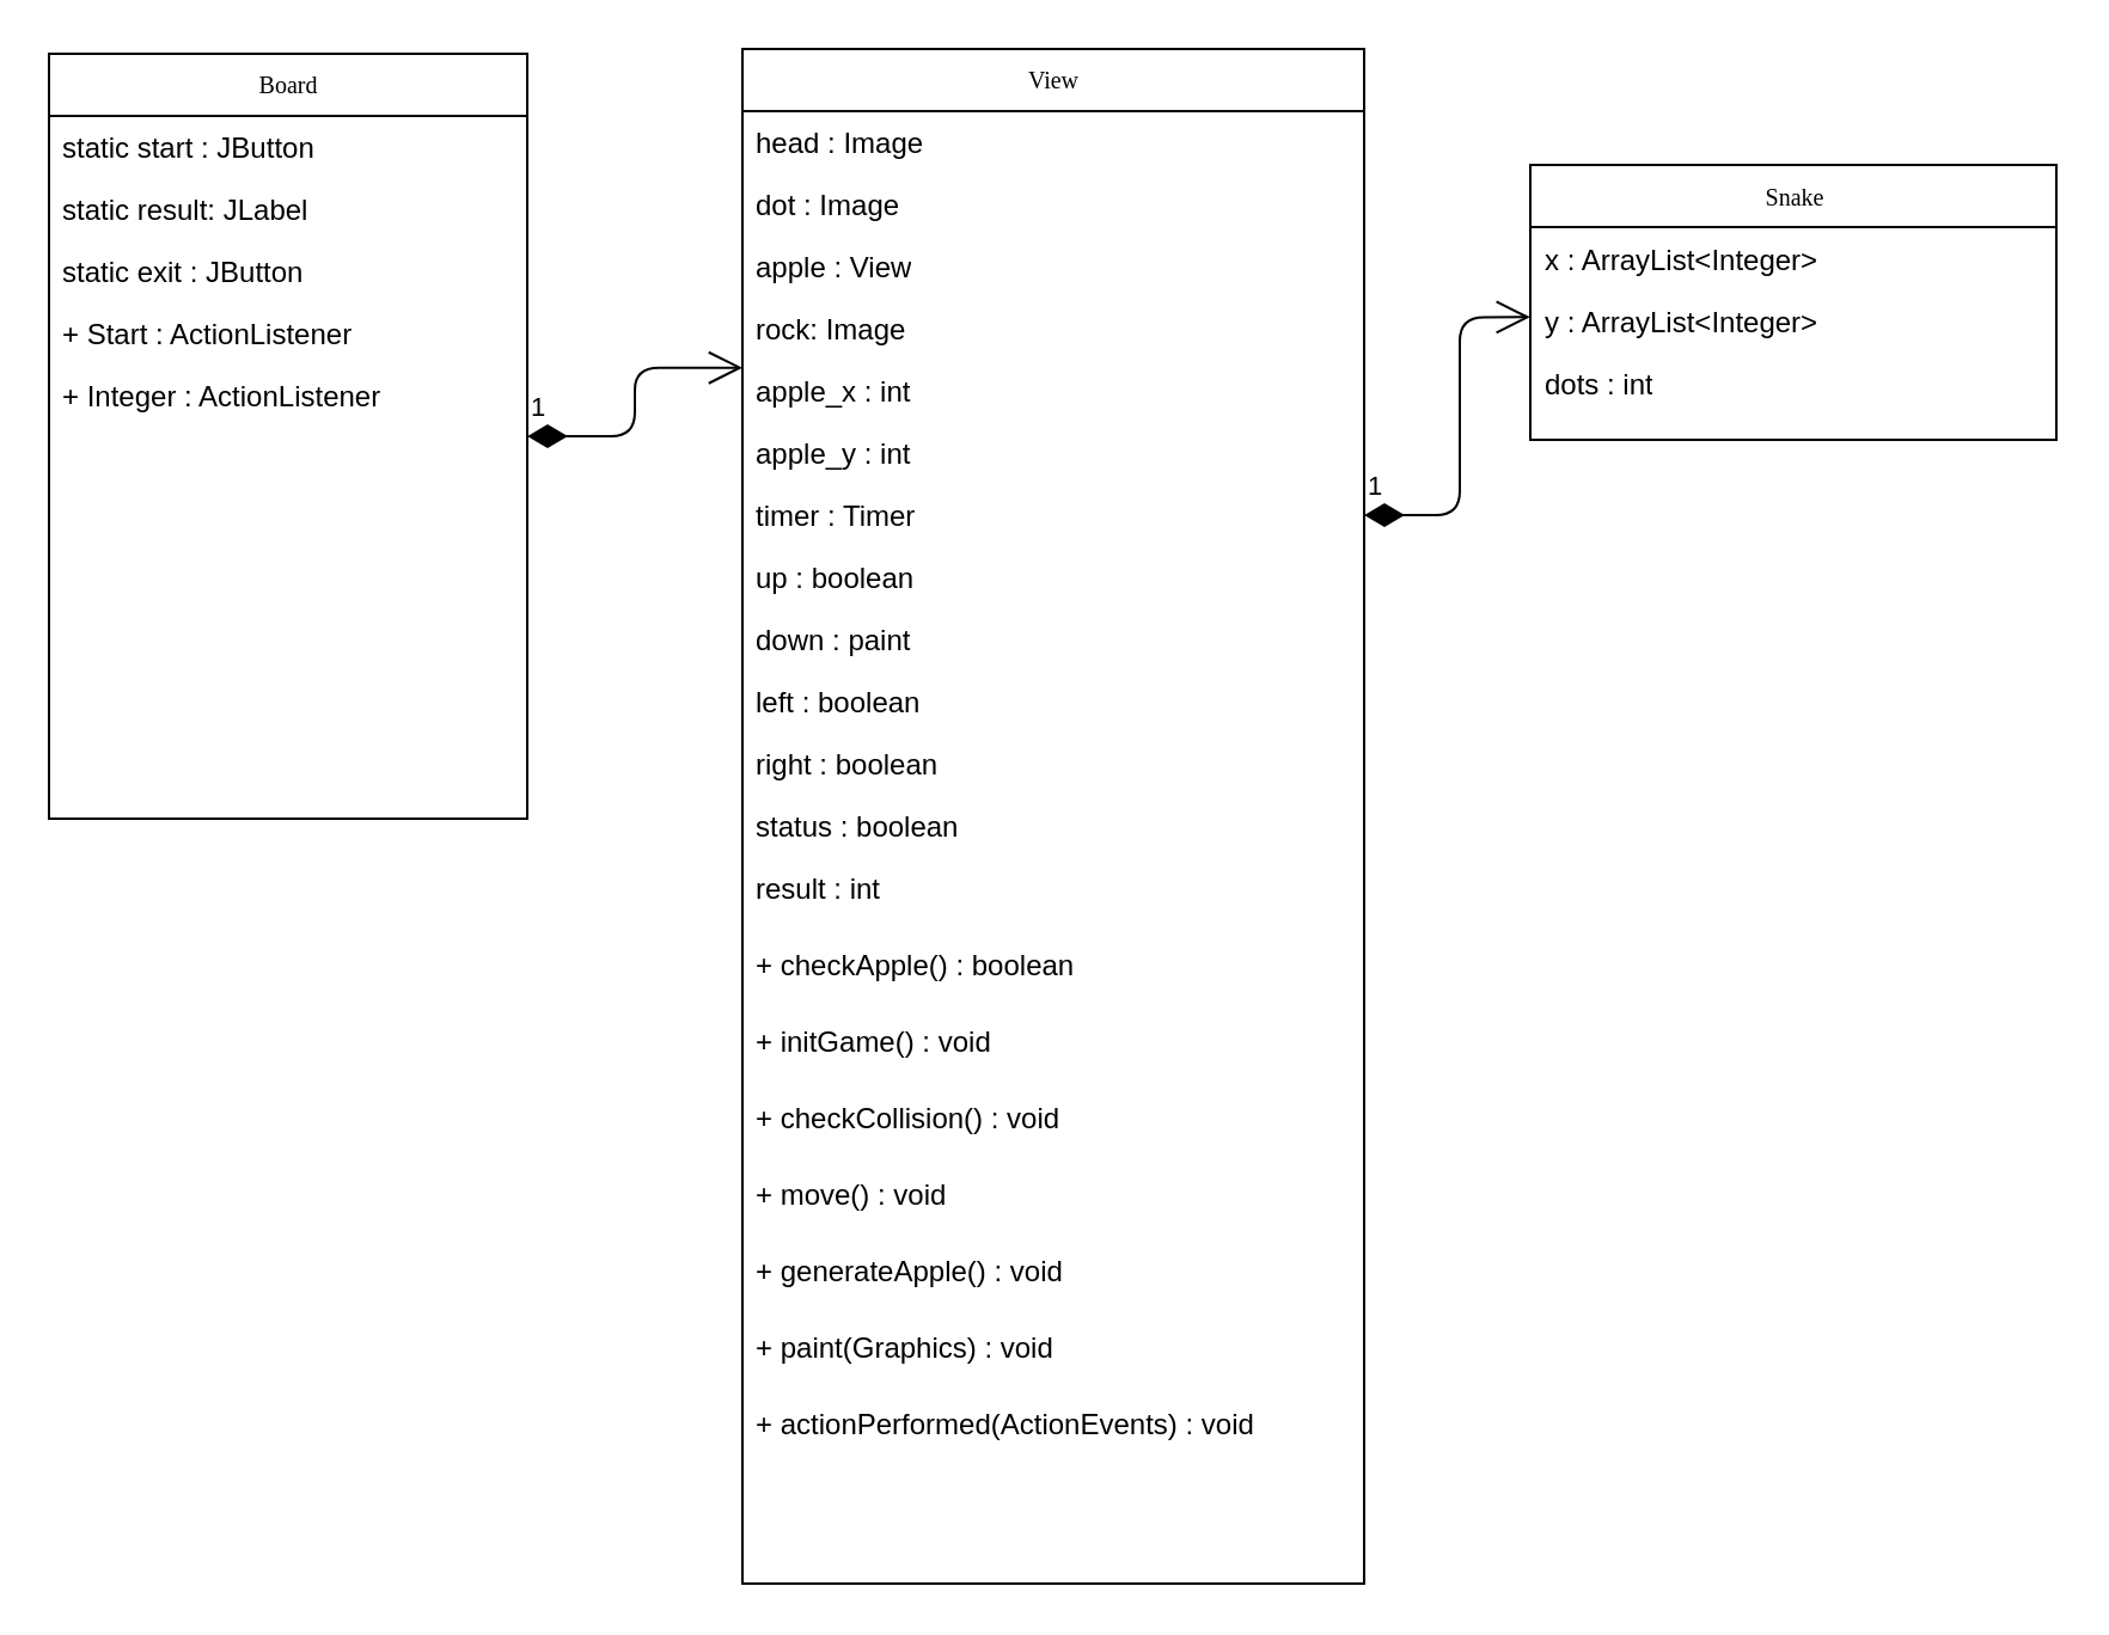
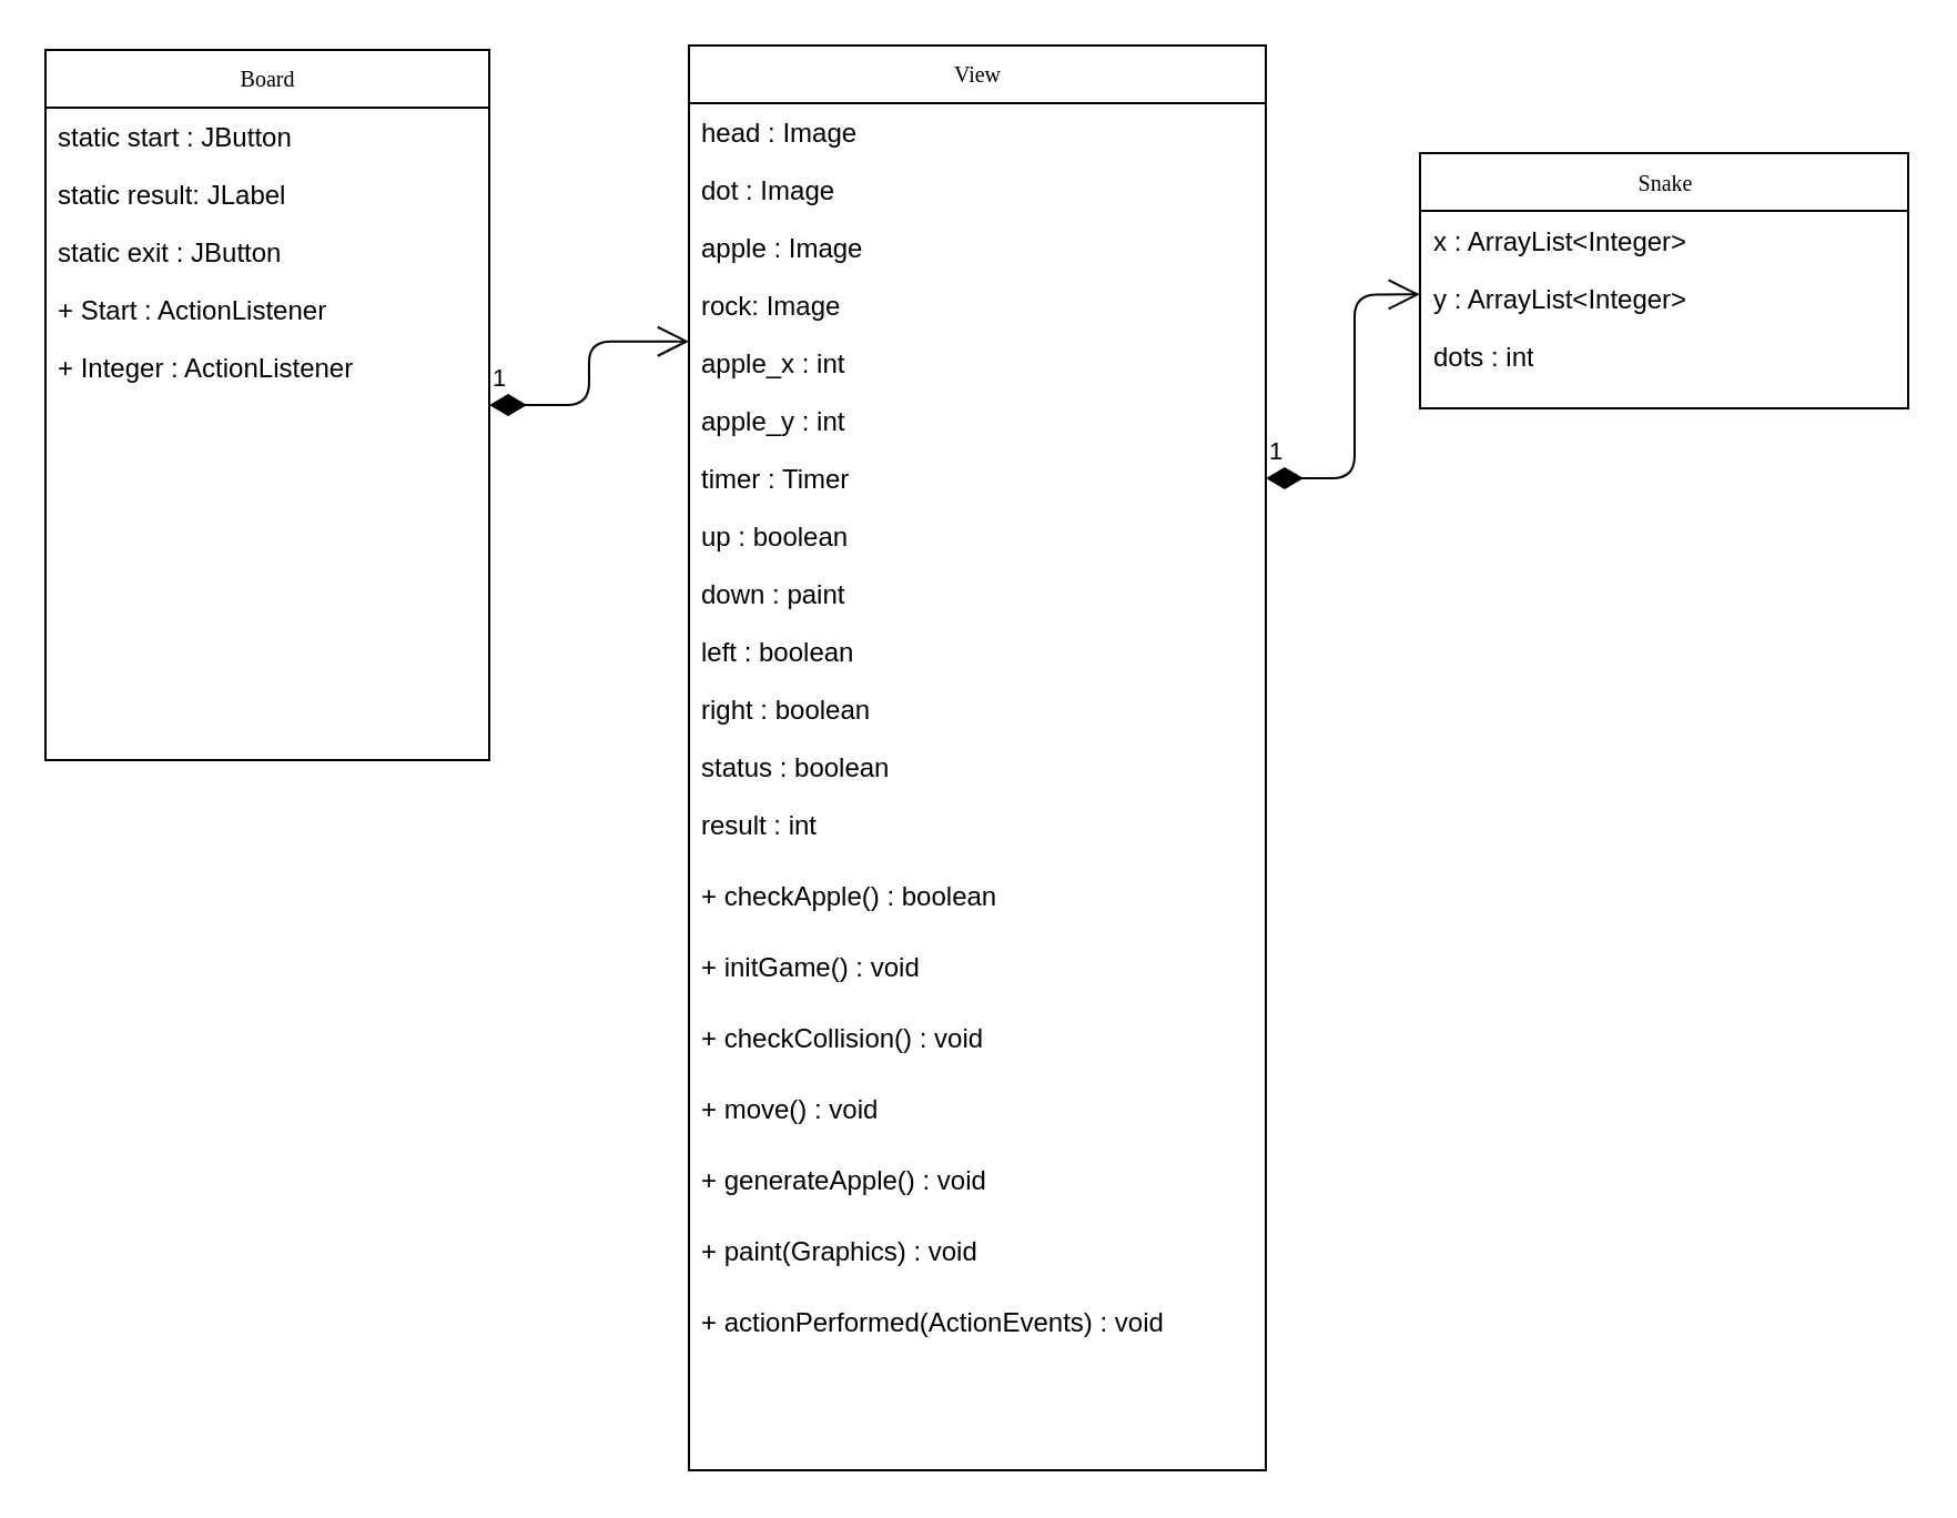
  <mxCell id="0" />
  <mxCell id="1" parent="0" />
  <mxCell id="2" value="Board" style="swimlane;html=1;fontStyle=0;childLayout=stackLayout;horizontal=1;startSize=26;fillColor=none;horizontalStack=0;resizeParent=1;resizeLast=0;collapsible=1;marginBottom=0;swimlaneFillColor=#ffffff;rounded=0;shadow=0;comic=0;labelBackgroundColor=none;strokeColor=#000000;strokeWidth=1;fontFamily=Verdana;fontSize=10;fontColor=#000000;align=center;" parent="1" vertex="1"><mxGeometry x="20" y="22" width="200" height="320" as="geometry" /></mxCell>
  <mxCell id="3" value="static start : JButton" style="text;html=1;strokeColor=none;fillColor=none;align=left;verticalAlign=top;spacingLeft=4;spacingRight=4;whiteSpace=wrap;overflow=hidden;rotatable=0;points=[[0,0.5],[1,0.5]];portConstraint=eastwest;" parent="2" vertex="1"><mxGeometry y="26" width="200" height="26" as="geometry" /></mxCell>
  <mxCell id="4" value="static result: JLabel" style="text;html=1;strokeColor=none;fillColor=none;align=left;verticalAlign=top;spacingLeft=4;spacingRight=4;whiteSpace=wrap;overflow=hidden;rotatable=0;points=[[0,0.5],[1,0.5]];portConstraint=eastwest;" vertex="1" parent="2"><mxGeometry y="52" width="200" height="26" as="geometry" /></mxCell>
  <mxCell id="5" value="static exit : JButton" style="text;html=1;strokeColor=none;fillColor=none;align=left;verticalAlign=top;spacingLeft=4;spacingRight=4;whiteSpace=wrap;overflow=hidden;rotatable=0;points=[[0,0.5],[1,0.5]];portConstraint=eastwest;" vertex="1" parent="2"><mxGeometry y="78" width="200" height="26" as="geometry" /></mxCell>
  <mxCell id="6" value="+ Start : ActionListener" style="text;html=1;strokeColor=none;fillColor=none;align=left;verticalAlign=top;spacingLeft=4;spacingRight=4;whiteSpace=wrap;overflow=hidden;rotatable=0;points=[[0,0.5],[1,0.5]];portConstraint=eastwest;" vertex="1" parent="2"><mxGeometry y="104" width="200" height="26" as="geometry" /></mxCell>
  <mxCell id="7" value="+ Integer : ActionListener" style="text;html=1;strokeColor=none;fillColor=none;align=left;verticalAlign=top;spacingLeft=4;spacingRight=4;whiteSpace=wrap;overflow=hidden;rotatable=0;points=[[0,0.5],[1,0.5]];portConstraint=eastwest;" vertex="1" parent="2"><mxGeometry y="130" width="200" height="26" as="geometry" /></mxCell>
  <mxCell id="8" value="View" style="swimlane;html=1;fontStyle=0;childLayout=stackLayout;horizontal=1;startSize=26;fillColor=none;horizontalStack=0;resizeParent=1;resizeLast=0;collapsible=1;marginBottom=0;swimlaneFillColor=#ffffff;rounded=0;shadow=0;comic=0;labelBackgroundColor=none;strokeColor=#000000;strokeWidth=1;fontFamily=Verdana;fontSize=10;fontColor=#000000;align=center;" parent="1" vertex="1"><mxGeometry x="310" y="20" width="260" height="642" as="geometry" /></mxCell>
  <mxCell id="9" value="head : Image" style="text;html=1;strokeColor=none;fillColor=none;align=left;verticalAlign=top;spacingLeft=4;spacingRight=4;whiteSpace=wrap;overflow=hidden;rotatable=0;points=[[0,0.5],[1,0.5]];portConstraint=eastwest;" vertex="1" parent="8"><mxGeometry y="26" width="260" height="26" as="geometry" /></mxCell>
  <mxCell id="10" value="dot : Image" style="text;html=1;strokeColor=none;fillColor=none;align=left;verticalAlign=top;spacingLeft=4;spacingRight=4;whiteSpace=wrap;overflow=hidden;rotatable=0;points=[[0,0.5],[1,0.5]];portConstraint=eastwest;" vertex="1" parent="8"><mxGeometry y="52" width="260" height="26" as="geometry" /></mxCell>
- <mxCell id="11" value="apple : View" style="text;html=1;strokeColor=none;fillColor=none;align=left;verticalAlign=top;spacingLeft=4;spacingRight=4;whiteSpace=wrap;overflow=hidden;rotatable=0;points=[[0,0.5],[1,0.5]];portConstraint=eastwest;" vertex="1" parent="8"><mxGeometry y="78" width="260" height="26" as="geometry" /></mxCell>
+ <mxCell id="11" value="apple : Image" style="text;html=1;strokeColor=none;fillColor=none;align=left;verticalAlign=top;spacingLeft=4;spacingRight=4;whiteSpace=wrap;overflow=hidden;rotatable=0;points=[[0,0.5],[1,0.5]];portConstraint=eastwest;" vertex="1" parent="8"><mxGeometry y="78" width="260" height="26" as="geometry" /></mxCell>
  <mxCell id="12" value="rock: Image" style="text;html=1;strokeColor=none;fillColor=none;align=left;verticalAlign=top;spacingLeft=4;spacingRight=4;whiteSpace=wrap;overflow=hidden;rotatable=0;points=[[0,0.5],[1,0.5]];portConstraint=eastwest;" vertex="1" parent="8"><mxGeometry y="104" width="260" height="26" as="geometry" /></mxCell>
  <mxCell id="13" value="apple_x : int&amp;nbsp;" style="text;html=1;strokeColor=none;fillColor=none;align=left;verticalAlign=top;spacingLeft=4;spacingRight=4;whiteSpace=wrap;overflow=hidden;rotatable=0;points=[[0,0.5],[1,0.5]];portConstraint=eastwest;" vertex="1" parent="8"><mxGeometry y="130" width="260" height="26" as="geometry" /></mxCell>
  <mxCell id="14" value="apple_y : int&amp;nbsp;" style="text;html=1;strokeColor=none;fillColor=none;align=left;verticalAlign=top;spacingLeft=4;spacingRight=4;whiteSpace=wrap;overflow=hidden;rotatable=0;points=[[0,0.5],[1,0.5]];portConstraint=eastwest;" vertex="1" parent="8"><mxGeometry y="156" width="260" height="26" as="geometry" /></mxCell>
  <mxCell id="15" value="timer : Timer" style="text;html=1;strokeColor=none;fillColor=none;align=left;verticalAlign=top;spacingLeft=4;spacingRight=4;whiteSpace=wrap;overflow=hidden;rotatable=0;points=[[0,0.5],[1,0.5]];portConstraint=eastwest;" vertex="1" parent="8"><mxGeometry y="182" width="260" height="26" as="geometry" /></mxCell>
  <mxCell id="16" value="up : boolean" style="text;html=1;strokeColor=none;fillColor=none;align=left;verticalAlign=top;spacingLeft=4;spacingRight=4;whiteSpace=wrap;overflow=hidden;rotatable=0;points=[[0,0.5],[1,0.5]];portConstraint=eastwest;" vertex="1" parent="8"><mxGeometry y="208" width="260" height="26" as="geometry" /></mxCell>
  <mxCell id="17" value="down : paint" style="text;html=1;strokeColor=none;fillColor=none;align=left;verticalAlign=top;spacingLeft=4;spacingRight=4;whiteSpace=wrap;overflow=hidden;rotatable=0;points=[[0,0.5],[1,0.5]];portConstraint=eastwest;" vertex="1" parent="8"><mxGeometry y="234" width="260" height="26" as="geometry" /></mxCell>
  <mxCell id="18" value="left : boolean" style="text;html=1;strokeColor=none;fillColor=none;align=left;verticalAlign=top;spacingLeft=4;spacingRight=4;whiteSpace=wrap;overflow=hidden;rotatable=0;points=[[0,0.5],[1,0.5]];portConstraint=eastwest;" vertex="1" parent="8"><mxGeometry y="260" width="260" height="26" as="geometry" /></mxCell>
  <mxCell id="19" value="right : boolean" style="text;html=1;strokeColor=none;fillColor=none;align=left;verticalAlign=top;spacingLeft=4;spacingRight=4;whiteSpace=wrap;overflow=hidden;rotatable=0;points=[[0,0.5],[1,0.5]];portConstraint=eastwest;" vertex="1" parent="8"><mxGeometry y="286" width="260" height="26" as="geometry" /></mxCell>
  <mxCell id="20" value="status : boolean" style="text;html=1;strokeColor=none;fillColor=none;align=left;verticalAlign=top;spacingLeft=4;spacingRight=4;whiteSpace=wrap;overflow=hidden;rotatable=0;points=[[0,0.5],[1,0.5]];portConstraint=eastwest;" vertex="1" parent="8"><mxGeometry y="312" width="260" height="26" as="geometry" /></mxCell>
  <mxCell id="21" value="result : int" style="text;html=1;strokeColor=none;fillColor=none;align=left;verticalAlign=top;spacingLeft=4;spacingRight=4;whiteSpace=wrap;overflow=hidden;rotatable=0;points=[[0,0.5],[1,0.5]];portConstraint=eastwest;" vertex="1" parent="8"><mxGeometry y="338" width="260" height="32" as="geometry" /></mxCell>
  <mxCell id="22" value="+ checkApple() : boolean" style="text;html=1;strokeColor=none;fillColor=none;align=left;verticalAlign=top;spacingLeft=4;spacingRight=4;whiteSpace=wrap;overflow=hidden;rotatable=0;points=[[0,0.5],[1,0.5]];portConstraint=eastwest;" vertex="1" parent="8"><mxGeometry y="370" width="260" height="32" as="geometry" /></mxCell>
  <mxCell id="23" value="+ initGame() : void" style="text;html=1;strokeColor=none;fillColor=none;align=left;verticalAlign=top;spacingLeft=4;spacingRight=4;whiteSpace=wrap;overflow=hidden;rotatable=0;points=[[0,0.5],[1,0.5]];portConstraint=eastwest;" vertex="1" parent="8"><mxGeometry y="402" width="260" height="32" as="geometry" /></mxCell>
  <mxCell id="24" value="+ checkCollision() : void" style="text;html=1;strokeColor=none;fillColor=none;align=left;verticalAlign=top;spacingLeft=4;spacingRight=4;whiteSpace=wrap;overflow=hidden;rotatable=0;points=[[0,0.5],[1,0.5]];portConstraint=eastwest;" vertex="1" parent="8"><mxGeometry y="434" width="260" height="32" as="geometry" /></mxCell>
  <mxCell id="25" value="+ move() : void" style="text;html=1;strokeColor=none;fillColor=none;align=left;verticalAlign=top;spacingLeft=4;spacingRight=4;whiteSpace=wrap;overflow=hidden;rotatable=0;points=[[0,0.5],[1,0.5]];portConstraint=eastwest;" vertex="1" parent="8"><mxGeometry y="466" width="260" height="32" as="geometry" /></mxCell>
  <mxCell id="26" value="+ generateApple() : void" style="text;html=1;strokeColor=none;fillColor=none;align=left;verticalAlign=top;spacingLeft=4;spacingRight=4;whiteSpace=wrap;overflow=hidden;rotatable=0;points=[[0,0.5],[1,0.5]];portConstraint=eastwest;" vertex="1" parent="8"><mxGeometry y="498" width="260" height="32" as="geometry" /></mxCell>
  <mxCell id="27" value="+ paint(Graphics) : void" style="text;html=1;strokeColor=none;fillColor=none;align=left;verticalAlign=top;spacingLeft=4;spacingRight=4;whiteSpace=wrap;overflow=hidden;rotatable=0;points=[[0,0.5],[1,0.5]];portConstraint=eastwest;" vertex="1" parent="8"><mxGeometry y="530" width="260" height="32" as="geometry" /></mxCell>
  <mxCell id="28" value="+ actionPerformed(ActionEvents) : void" style="text;html=1;strokeColor=none;fillColor=none;align=left;verticalAlign=top;spacingLeft=4;spacingRight=4;whiteSpace=wrap;overflow=hidden;rotatable=0;points=[[0,0.5],[1,0.5]];portConstraint=eastwest;" vertex="1" parent="8"><mxGeometry y="562" width="260" height="32" as="geometry" /></mxCell>
  <mxCell id="29" value="Snake" style="swimlane;html=1;fontStyle=0;childLayout=stackLayout;horizontal=1;startSize=26;fillColor=none;horizontalStack=0;resizeParent=1;resizeLast=0;collapsible=1;marginBottom=0;swimlaneFillColor=#ffffff;rounded=0;shadow=0;comic=0;labelBackgroundColor=none;strokeColor=#000000;strokeWidth=1;fontFamily=Verdana;fontSize=10;fontColor=#000000;align=center;" parent="1" vertex="1"><mxGeometry x="639.5" y="68.5" width="220" height="115" as="geometry" /></mxCell>
  <mxCell id="30" value="x : ArrayList&amp;lt;Integer&amp;gt;" style="text;html=1;strokeColor=none;fillColor=none;align=left;verticalAlign=top;spacingLeft=4;spacingRight=4;whiteSpace=wrap;overflow=hidden;rotatable=0;points=[[0,0.5],[1,0.5]];portConstraint=eastwest;" parent="29" vertex="1"><mxGeometry y="26" width="220" height="26" as="geometry" /></mxCell>
  <mxCell id="31" value="y : ArrayList&amp;lt;Integer&amp;gt;" style="text;html=1;strokeColor=none;fillColor=none;align=left;verticalAlign=top;spacingLeft=4;spacingRight=4;whiteSpace=wrap;overflow=hidden;rotatable=0;points=[[0,0.5],[1,0.5]];portConstraint=eastwest;" vertex="1" parent="29"><mxGeometry y="52" width="220" height="26" as="geometry" /></mxCell>
  <mxCell id="32" value="dots : int" style="text;html=1;strokeColor=none;fillColor=none;align=left;verticalAlign=top;spacingLeft=4;spacingRight=4;whiteSpace=wrap;overflow=hidden;rotatable=0;points=[[0,0.5],[1,0.5]];portConstraint=eastwest;" vertex="1" parent="29"><mxGeometry y="78" width="220" height="26" as="geometry" /></mxCell>
  <mxCell id="33" value="1" style="endArrow=open;html=1;endSize=12;startArrow=diamondThin;startSize=14;startFill=1;edgeStyle=orthogonalEdgeStyle;align=left;verticalAlign=bottom;exitX=1;exitY=0.5;exitDx=0;exitDy=0;entryX=0;entryY=0.5;entryDx=0;entryDy=0;" edge="1" parent="1" source="15"><mxGeometry x="-1" y="3" relative="1" as="geometry"><mxPoint x="20" y="412" as="sourcePoint" /><mxPoint x="639.412" y="132.176" as="targetPoint" /><Array as="points"><mxPoint x="610" y="215" /><mxPoint x="610" y="132" /></Array></mxGeometry></mxCell>
  <mxCell id="34" value="1" style="endArrow=open;html=1;endSize=12;startArrow=diamondThin;startSize=14;startFill=1;edgeStyle=orthogonalEdgeStyle;align=left;verticalAlign=bottom;exitX=1;exitY=0.5;exitDx=0;exitDy=0;entryX=0;entryY=0.129;entryDx=0;entryDy=0;entryPerimeter=0;" edge="1" parent="1" source="2" target="13"><mxGeometry x="-1" y="3" relative="1" as="geometry"><mxPoint x="20" y="412" as="sourcePoint" /><mxPoint x="180" y="412" as="targetPoint" /></mxGeometry></mxCell>
